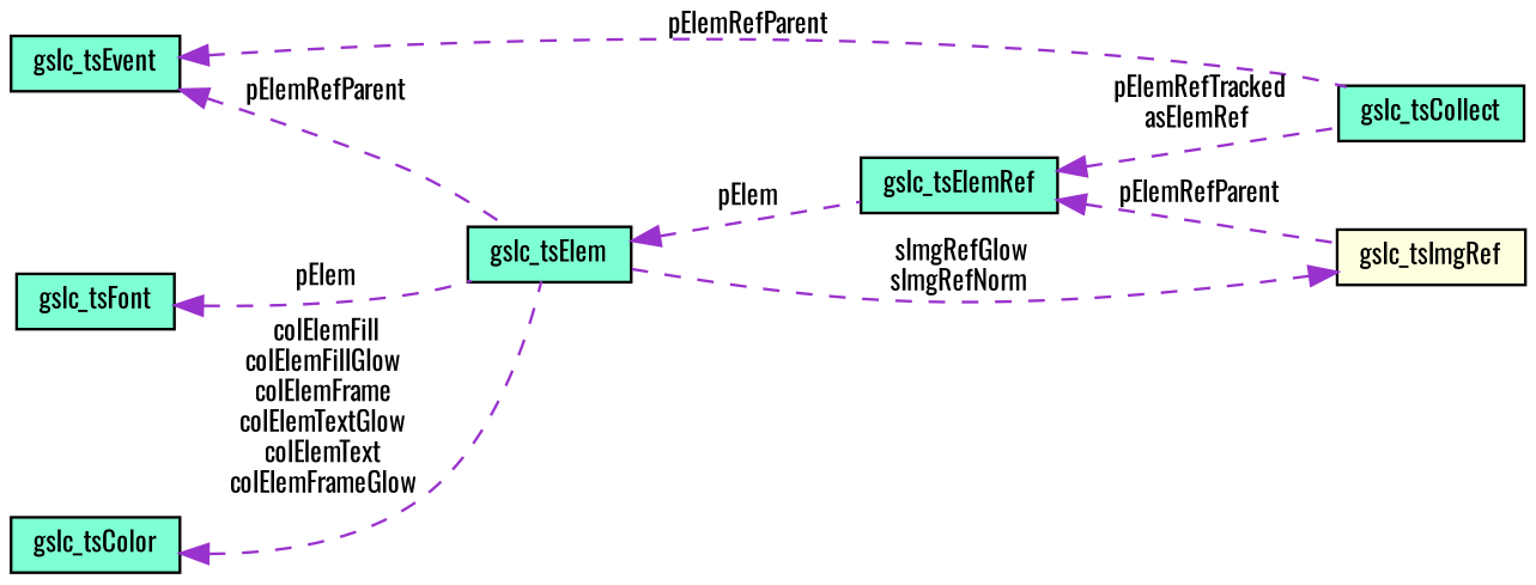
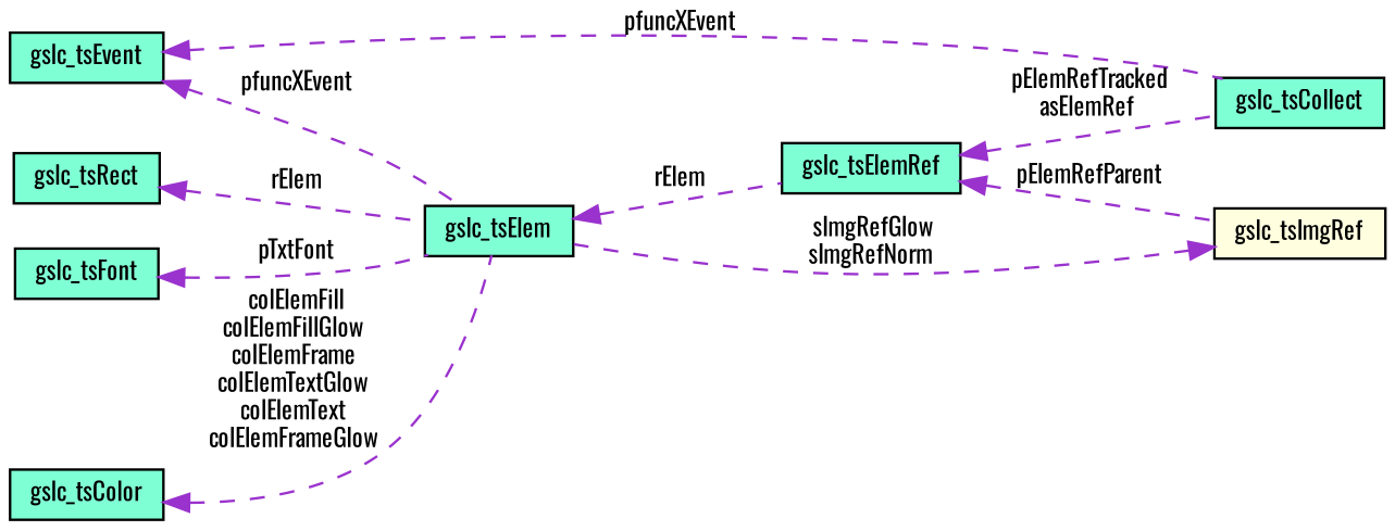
  digraph {
    fontname=Oswald
    rankdir=LR
    node [color=black fillcolor=aquamarine fontname=Oswald fontsize=10 shape=record style=filled]
    edge [color=darkorchid3 dir=back fontname=Oswald fontsize=10 labelfontname=Helvetica labelfontsize=10 style=dashed]
    n1 [fontcolor=black height=0.2 label=gslc_tsCollect width=0.4]
    n2 [height=0.2 label=gslc_tsEvent width=0.4]
    n3 [height=0.2 label=gslc_tsElem width=0.4]
    n4 [height=0.2 label=gslc_tsElemRef width=0.4]
    n5 [fillcolor=lightyellow height=0.2 label=gslc_tsImgRef width=0.4]
+   n6 [height=0.2 label=gslc_tsRect width=0.4]
    n7 [height=0.2 label=gslc_tsFont width=0.4]
    n8 [height=0.2 label=gslc_tsColor width=0.4]
-   n2 -> n1 [label=" pElemRefParent"]
-   n2 -> n3 [label=" pElemRefParent"]
-   n3 -> n4 [label=" pElem"]
+   n2 -> n1 [label=" pfuncXEvent"]
+   n2 -> n3 [label=" pfuncXEvent"]
+   n3 -> n4 [label=" rElem"]
    n4 -> n1 [label=" pElemRefTracked\nasElemRef"]
    n4 -> n5 [label=" pElemRefParent"]
    n5 -> n3 [label=" sImgRefGlow\nsImgRefNorm"]
-   n7 -> n3 [label=" pElem"]
+   n6 -> n3 [label=" rElem"]
+   n7 -> n3 [label=" pTxtFont"]
    n8 -> n3 [label=" colElemFill\ncolElemFillGlow\ncolElemFrame\ncolElemTextGlow\ncolElemText\ncolElemFrameGlow"]
  }
